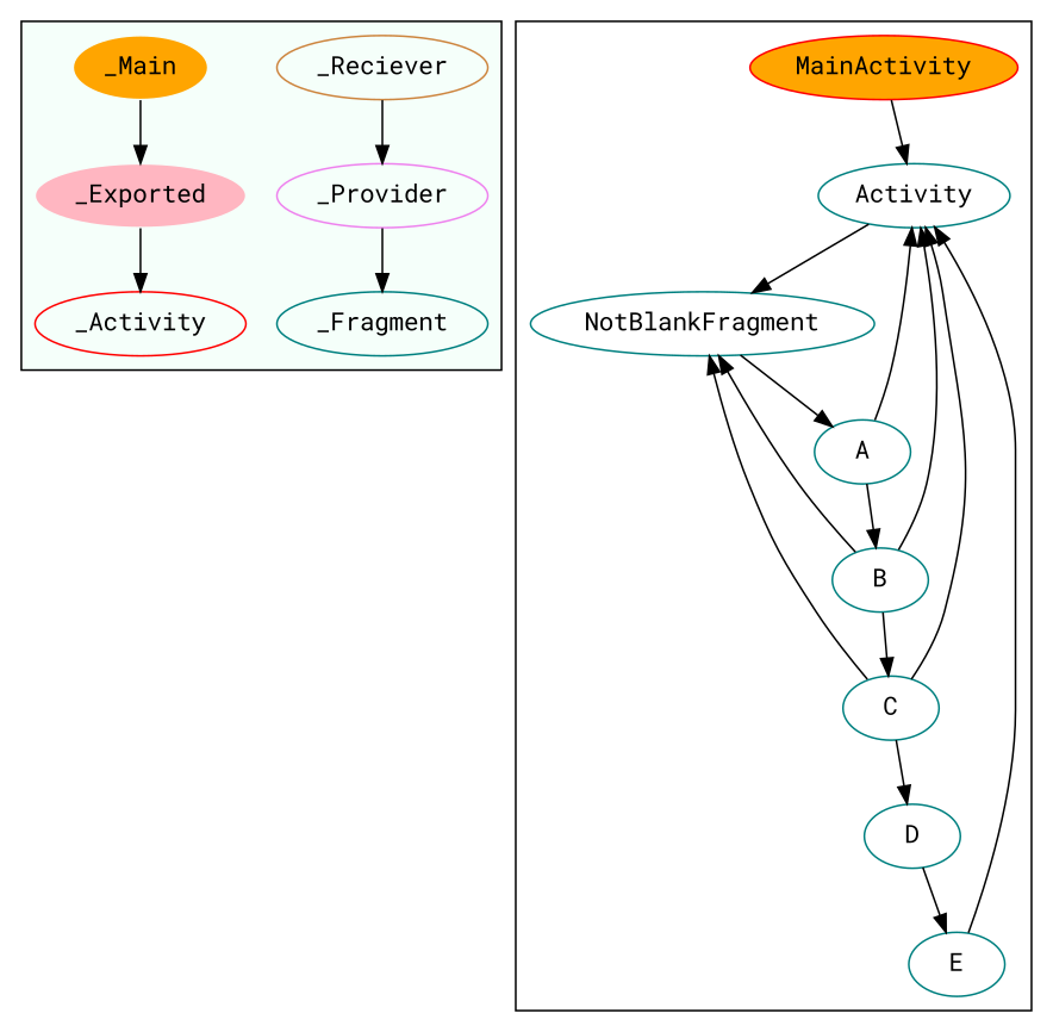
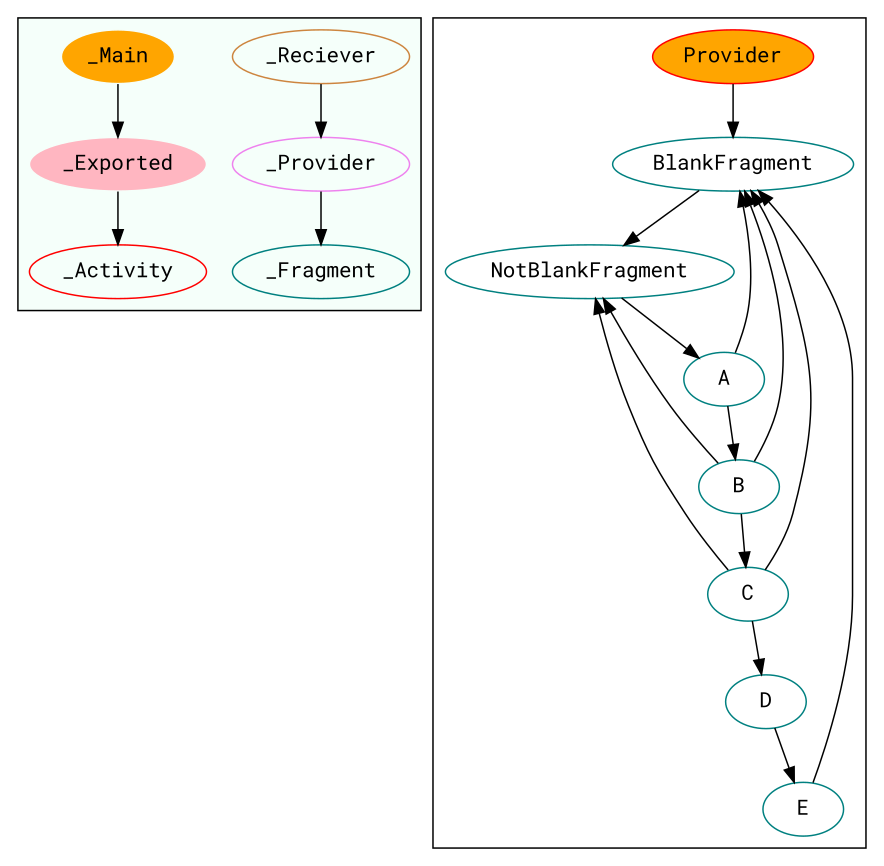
  digraph {
    fontname="Roboto Mono"
    node [color=teal fontname="Roboto Mono"]
    edge [fontname="Roboto Mono"]
    _Activity [color=red]
    _Reciever [color=peru]
    _Provider [color=violet]
    _Fragment
    _Main [color=mintcream fillcolor=orange style=filled]
    _Exported [color=mintcream fillcolor=lightpink style=filled]
-   MainActivity [color=red fillcolor=orange style=filled]
-   BlankFragment [label=Activity]
+   MainActivity [color=red fillcolor=orange style=filled label=Provider]
+   BlankFragment
    NotBlankFragment
    A
    B
    C
    D
    E
    subgraph cluster_1 {
      bgcolor=mintcream
      _Activity
      _Reciever
      _Provider
      _Fragment
      _Main
      _Exported
    }
    subgraph cluster_2 {
      MainActivity
      BlankFragment
      NotBlankFragment
      A
      B
      C
      D
      E
    }
    _Reciever -> _Provider
    _Provider -> _Fragment
    _Main -> _Exported
    _Exported -> _Activity
    MainActivity -> BlankFragment
    BlankFragment -> NotBlankFragment
    NotBlankFragment -> A
    A -> BlankFragment
    A -> B
    B -> BlankFragment
    B -> NotBlankFragment
    B -> C
    C -> BlankFragment
    C -> NotBlankFragment
    C -> D
    D -> E
    E -> BlankFragment
  }
